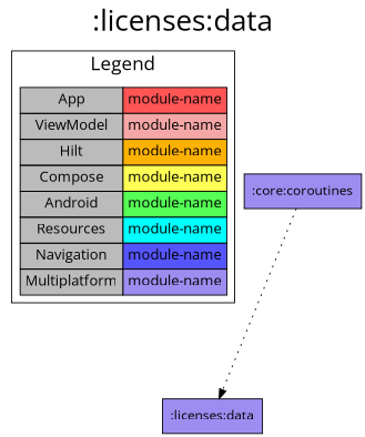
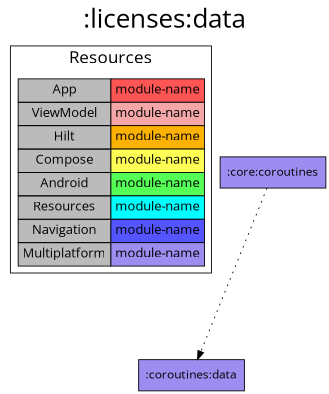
  digraph {
    fontname="Open Sans"
    fontsize=30
    label=":licenses:data"
    labelloc=t
    rankdir=TB
    ranksep=1.5
    node [fillcolor="#9D8DF1" fontname="Open Sans" shape=box style=filled]
    edge [dir=forward fontname="Open Sans"]
    n1 [fillcolor="#bbbbbb" fontsize=15 label=< <TABLE BORDER="0" CELLBORDER="1" CELLSPACING="0" CELLPADDING="4"> <TR><TD>App</TD><TD BGCOLOR="#FF5555">module-name</TD></TR> <TR><TD>ViewModel</TD><TD BGCOLOR="#F5A6A6">module-name</TD></TR> <TR><TD>Hilt</TD><TD BGCOLOR="#FCB103">module-name</TD></TR> <TR><TD>Compose</TD><TD BGCOLOR="#FFFF55">module-name</TD></TR> <TR><TD>Android</TD><TD BGCOLOR="#55FF55">module-name</TD></TR> <TR><TD>Resources</TD><TD BGCOLOR="#00FFFF">module-name</TD></TR> <TR><TD>Navigation</TD><TD BGCOLOR="#5555FF">module-name</TD></TR> <TR><TD>Multiplatform</TD><TD BGCOLOR="#9D8DF1">module-name</TD></TR> </TABLE> > margin=0 shape=none]
-   ":licenses:data"
+   ":licenses:data" [label=":coroutines:data"]
    ":core:coroutines"
    subgraph sub_1 {
      rank=same
    }
    subgraph cluster_2 {
      fontsize=20
-     label=Legend
+     label=Resources
      n1
    }
    n1 -> ":licenses:data" [style=invis]
    ":core:coroutines" -> ":licenses:data" [style=dotted]
  }
